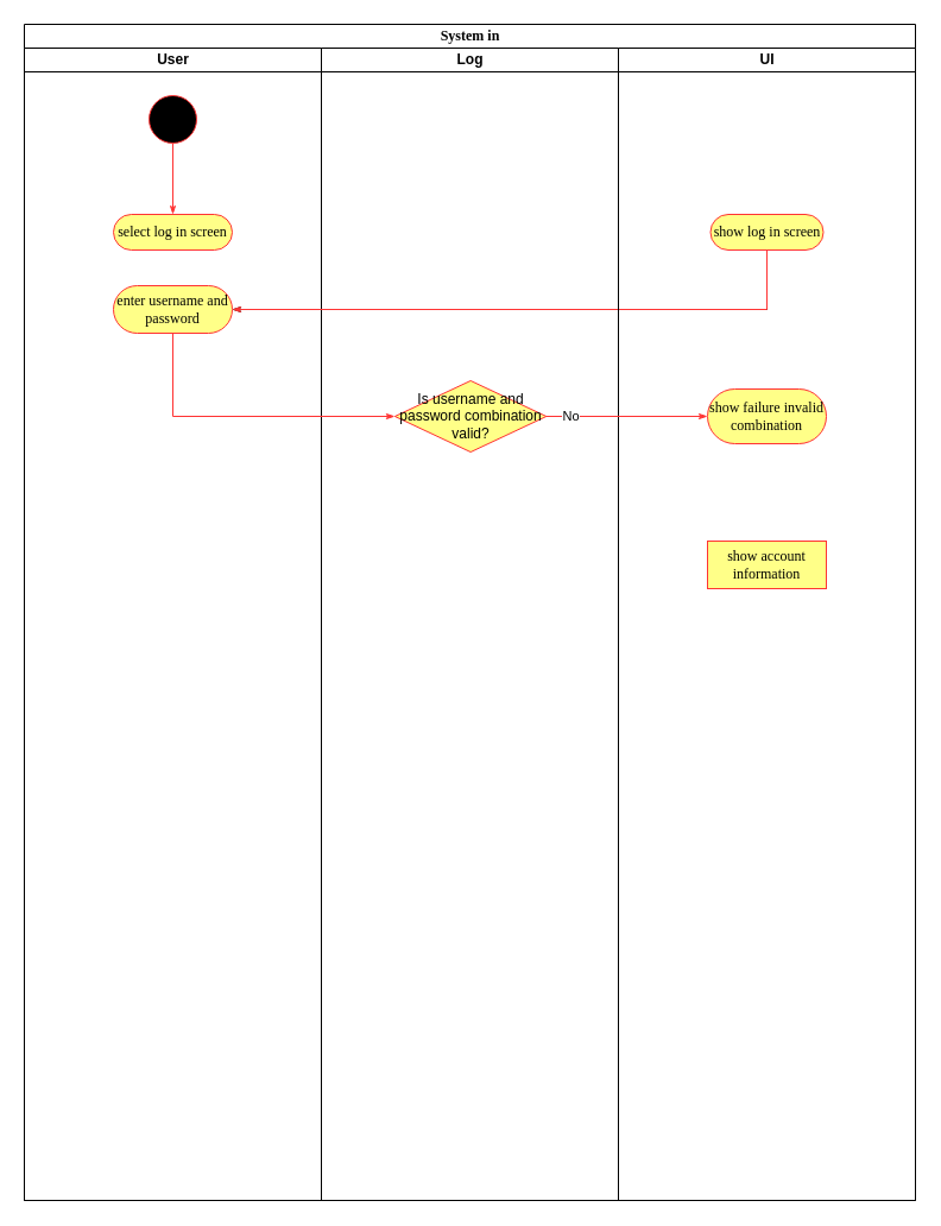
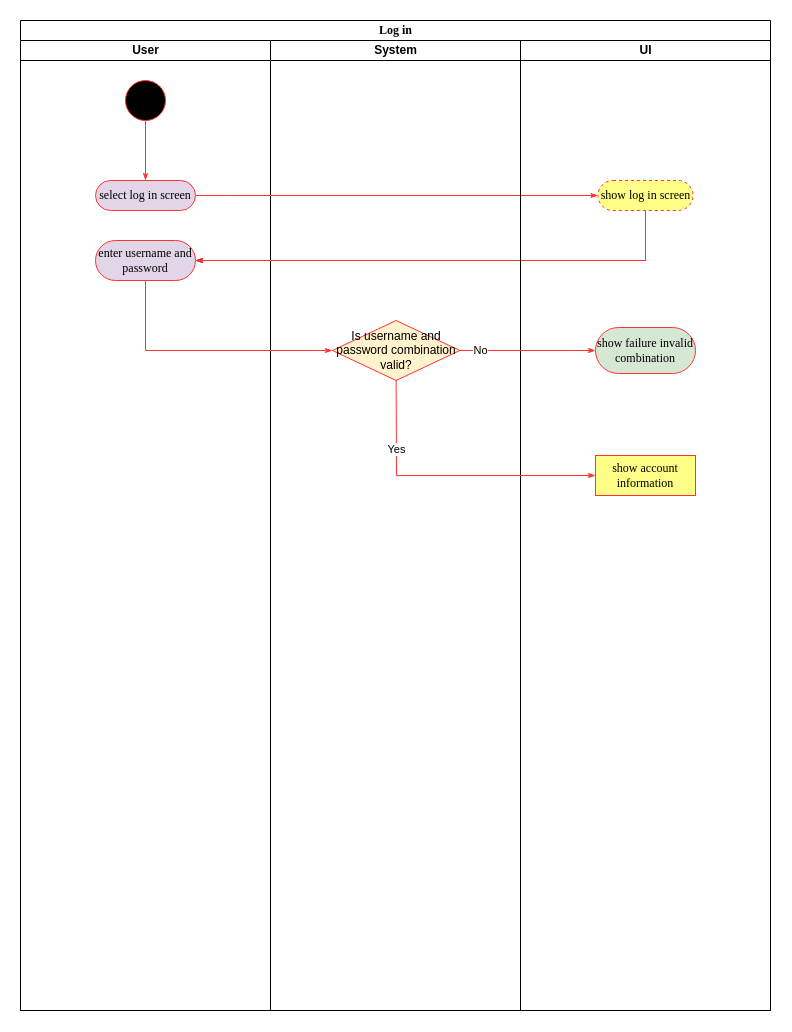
  <mxCell id="0" />
  <mxCell id="1" parent="0" />
- <mxCell id="2" value="System in" style="swimlane;html=1;childLayout=stackLayout;startSize=20;rounded=0;shadow=0;comic=0;labelBackgroundColor=none;strokeWidth=1;fontFamily=Verdana;fontSize=12;align=center;" parent="1" vertex="1"><mxGeometry x="20" y="20" width="750" height="990" as="geometry" /></mxCell>
+ <mxCell id="2" value="Log in" style="swimlane;html=1;childLayout=stackLayout;startSize=20;rounded=0;shadow=0;comic=0;labelBackgroundColor=none;strokeWidth=1;fontFamily=Verdana;fontSize=12;align=center;" parent="1" vertex="1"><mxGeometry x="20" y="20" width="750" height="990" as="geometry" /></mxCell>
  <mxCell id="3" value="User" style="swimlane;html=1;startSize=20;" parent="2" vertex="1"><mxGeometry y="20" width="250" height="970" as="geometry" /></mxCell>
  <mxCell id="4" value="" style="ellipse;whiteSpace=wrap;html=1;rounded=0;shadow=0;comic=0;labelBackgroundColor=none;strokeWidth=1;fontFamily=Verdana;fontSize=12;align=center;strokeColor=#FF3333;fillColor=#000000;" parent="3" vertex="1"><mxGeometry x="105" y="40" width="40" height="40" as="geometry" /></mxCell>
- <mxCell id="5" value="select log in screen" style="rounded=1;whiteSpace=wrap;html=1;shadow=0;comic=0;labelBackgroundColor=none;strokeWidth=1;fontFamily=Verdana;fontSize=12;align=center;arcSize=50;fillColor=#ffff88;strokeColor=#FF3333;" parent="3" vertex="1"><mxGeometry x="75" y="140" width="100" height="30" as="geometry" /></mxCell>
+ <mxCell id="5" value="select log in screen" style="rounded=1;whiteSpace=wrap;html=1;shadow=0;comic=0;labelBackgroundColor=none;strokeWidth=1;fontFamily=Verdana;fontSize=12;align=center;arcSize=50;fillColor=#e1d5e7;strokeColor=#FF3333;" parent="3" vertex="1"><mxGeometry x="75" y="140" width="100" height="30" as="geometry" /></mxCell>
  <mxCell id="6" style="edgeStyle=orthogonalEdgeStyle;rounded=0;html=1;labelBackgroundColor=none;startArrow=none;startFill=0;startSize=5;endArrow=classicThin;endFill=1;endSize=5;jettySize=auto;orthogonalLoop=1;strokeWidth=1;fontFamily=Verdana;fontSize=12;strokeColor=#FF3333;" parent="3" source="4" target="5" edge="1"><mxGeometry relative="1" as="geometry" /></mxCell>
- <mxCell id="7" value="enter username and password" style="rounded=1;whiteSpace=wrap;html=1;shadow=0;comic=0;labelBackgroundColor=none;strokeWidth=1;fontFamily=Verdana;fontSize=12;align=center;arcSize=50;fillColor=#ffff88;strokeColor=#FF3333;" parent="3" vertex="1"><mxGeometry x="75" y="200" width="100" height="40" as="geometry" /></mxCell>
- <mxCell id="8" value="Log" style="swimlane;html=1;startSize=20;" parent="2" vertex="1"><mxGeometry x="250" y="20" width="250" height="970" as="geometry" /></mxCell>
- <mxCell id="9" value="Is username and password combination valid?" style="rhombus;whiteSpace=wrap;html=1;rounded=0;sketch=0;fillColor=#ffff88;strokeColor=#FF3333;" parent="8" vertex="1"><mxGeometry x="61.87" y="280" width="127.5" height="60" as="geometry" /></mxCell>
+ <mxCell id="7" value="enter username and password" style="rounded=1;whiteSpace=wrap;html=1;shadow=0;comic=0;labelBackgroundColor=none;strokeWidth=1;fontFamily=Verdana;fontSize=12;align=center;arcSize=50;fillColor=#e1d5e7;strokeColor=#FF3333;" parent="3" vertex="1"><mxGeometry x="75" y="200" width="100" height="40" as="geometry" /></mxCell>
+ <mxCell id="8" value="System" style="swimlane;html=1;startSize=20;" parent="2" vertex="1"><mxGeometry x="250" y="20" width="250" height="970" as="geometry" /></mxCell>
+ <mxCell id="9" value="Is username and password combination valid?" style="rhombus;whiteSpace=wrap;html=1;rounded=0;sketch=0;fillColor=#fff2cc;strokeColor=#FF3333;" parent="8" vertex="1"><mxGeometry x="61.87" y="280" width="127.5" height="60" as="geometry" /></mxCell>
  <mxCell id="10" style="edgeStyle=none;rounded=0;html=1;labelBackgroundColor=none;startArrow=none;startFill=0;startSize=5;endArrow=classicThin;endFill=1;endSize=5;jettySize=auto;orthogonalLoop=1;strokeWidth=1;fontFamily=Verdana;fontSize=12;exitX=0.5;exitY=1;exitDx=0;exitDy=0;" parent="8" edge="1"><mxGeometry relative="1" as="geometry"><mxPoint x="375" y="170" as="sourcePoint" /><mxPoint x="-75" y="220" as="targetPoint" /><Array as="points"><mxPoint x="375" y="220" /></Array></mxGeometry></mxCell>
+ <mxCell id="11" style="edgeStyle=orthogonalEdgeStyle;rounded=0;html=1;labelBackgroundColor=none;startArrow=none;startFill=0;startSize=5;endArrow=classicThin;endFill=1;endSize=5;jettySize=auto;orthogonalLoop=1;strokeWidth=1;fontFamily=Verdana;fontSize=12;strokeColor=#FF3333;exitX=1;exitY=0.5;exitDx=0;exitDy=0;" parent="2" source="5" target="15" edge="1"><mxGeometry relative="1" as="geometry"><Array as="points"><mxPoint x="210" y="175" /><mxPoint x="210" y="175" /></Array><mxPoint x="390.25" y="190" as="sourcePoint" /></mxGeometry></mxCell>
  <mxCell id="12" style="edgeStyle=none;rounded=0;html=1;labelBackgroundColor=none;startArrow=none;startFill=0;startSize=5;endArrow=classicThin;endFill=1;endSize=5;jettySize=auto;orthogonalLoop=1;strokeWidth=1;fontFamily=Verdana;fontSize=12;exitX=0.5;exitY=1;exitDx=0;exitDy=0;strokeColor=#FF3333;" parent="2" source="15" target="7" edge="1"><mxGeometry relative="1" as="geometry"><mxPoint x="570.565" y="318.0" as="sourcePoint" /><Array as="points"><mxPoint x="625" y="240" /></Array></mxGeometry></mxCell>
  <mxCell id="13" style="edgeStyle=none;rounded=0;html=1;labelBackgroundColor=none;startArrow=none;startFill=0;startSize=5;endArrow=classicThin;endFill=1;endSize=5;jettySize=auto;orthogonalLoop=1;strokeWidth=1;fontFamily=Verdana;fontSize=12;exitX=0.5;exitY=1;exitDx=0;exitDy=0;entryX=0;entryY=0.5;entryDx=0;entryDy=0;strokeColor=#FF3333;" parent="2" source="7" target="9" edge="1"><mxGeometry relative="1" as="geometry"><mxPoint x="125" y="330" as="targetPoint" /><Array as="points"><mxPoint x="125" y="330" /></Array></mxGeometry></mxCell>
  <mxCell id="14" value="UI" style="swimlane;html=1;startSize=20;rounded=0;" parent="2" vertex="1"><mxGeometry x="500" y="20" width="250" height="970" as="geometry" /></mxCell>
- <mxCell id="15" value="show log in screen" style="rounded=1;whiteSpace=wrap;html=1;shadow=0;comic=0;labelBackgroundColor=none;strokeWidth=1;fontFamily=Verdana;fontSize=12;align=center;arcSize=50;fillColor=#ffff88;strokeColor=#FF3333;" parent="14" vertex="1"><mxGeometry x="77.5" y="140" width="95" height="30" as="geometry" /></mxCell>
- <mxCell id="16" value="show failure invalid combination" style="rounded=1;whiteSpace=wrap;html=1;shadow=0;comic=0;labelBackgroundColor=none;strokeWidth=1;fontFamily=Verdana;fontSize=12;align=center;arcSize=50;fillColor=#ffff88;strokeColor=#FF3333;" parent="14" vertex="1"><mxGeometry x="75" y="287" width="100" height="46" as="geometry" /></mxCell>
+ <mxCell id="15" value="show log in screen" style="rounded=1;whiteSpace=wrap;html=1;shadow=0;comic=0;labelBackgroundColor=none;strokeWidth=1;fontFamily=Verdana;fontSize=12;align=center;arcSize=50;fillColor=#ffff88;strokeColor=#FF3333;dashed=1;" parent="14" vertex="1"><mxGeometry x="77.5" y="140" width="95" height="30" as="geometry" /></mxCell>
+ <mxCell id="16" value="show failure invalid combination" style="rounded=1;whiteSpace=wrap;html=1;shadow=0;comic=0;labelBackgroundColor=none;strokeWidth=1;fontFamily=Verdana;fontSize=12;align=center;arcSize=50;fillColor=#d5e8d4;strokeColor=#FF3333;" parent="14" vertex="1"><mxGeometry x="75" y="287" width="100" height="46" as="geometry" /></mxCell>
  <mxCell id="17" value="show account information" style="whiteSpace=wrap;html=1;shadow=0;comic=0;labelBackgroundColor=none;strokeWidth=1;fontFamily=Verdana;fontSize=12;align=center;arcSize=50;fillColor=#ffff88;strokeColor=#FF3333;rounded=0;" parent="14" vertex="1"><mxGeometry x="75" y="415" width="100" height="40" as="geometry" /></mxCell>
  <mxCell id="18" style="edgeStyle=none;rounded=0;html=1;labelBackgroundColor=none;startArrow=none;startFill=0;startSize=5;endArrow=classicThin;endFill=1;endSize=5;jettySize=auto;orthogonalLoop=1;strokeWidth=1;fontFamily=Verdana;fontSize=12;exitX=1;exitY=0.5;exitDx=0;exitDy=0;strokeColor=#FF3333;entryX=0;entryY=0.5;entryDx=0;entryDy=0;" parent="2" target="16" edge="1" source="9"><mxGeometry relative="1" as="geometry"><mxPoint x="440.01" y="340" as="sourcePoint" /><mxPoint x="560" y="340" as="targetPoint" /><Array as="points" /></mxGeometry></mxCell>
  <mxCell id="19" value="No" style="edgeLabel;html=1;align=center;verticalAlign=middle;resizable=0;points=[];" parent="18" vertex="1" connectable="0"><mxGeometry x="-0.355" y="1" relative="1" as="geometry"><mxPoint x="-23.44" y="0.77" as="offset" /></mxGeometry></mxCell>
+ <mxCell id="20" style="edgeStyle=none;rounded=0;html=1;labelBackgroundColor=none;startArrow=none;startFill=0;startSize=5;endArrow=classicThin;endFill=1;endSize=5;jettySize=auto;orthogonalLoop=1;strokeWidth=1;fontFamily=Verdana;fontSize=12;exitX=0.5;exitY=1;exitDx=0;exitDy=0;entryX=0;entryY=0.5;entryDx=0;entryDy=0;strokeColor=#FF3333;" parent="2" source="9" target="17" edge="1"><mxGeometry relative="1" as="geometry"><mxPoint x="135" y="270" as="sourcePoint" /><mxPoint x="374.995" y="420" as="targetPoint" /><Array as="points"><mxPoint x="376" y="455" /></Array></mxGeometry></mxCell>
+ <mxCell id="21" value="Yes" style="edgeLabel;html=1;align=center;verticalAlign=middle;resizable=0;points=[];" parent="20" vertex="1" connectable="0"><mxGeometry x="-0.531" relative="1" as="geometry"><mxPoint as="offset" /></mxGeometry></mxCell>
